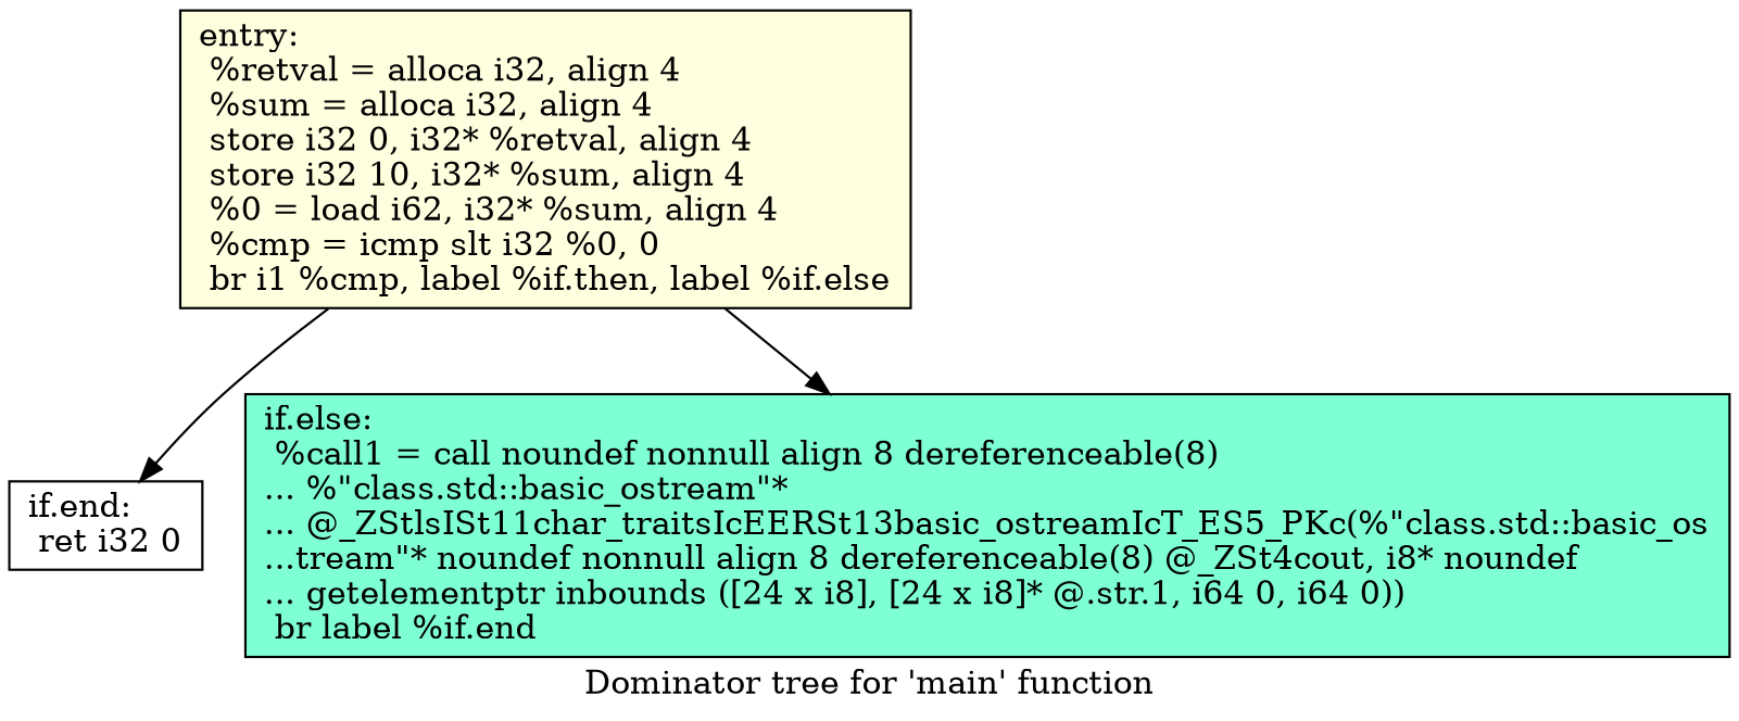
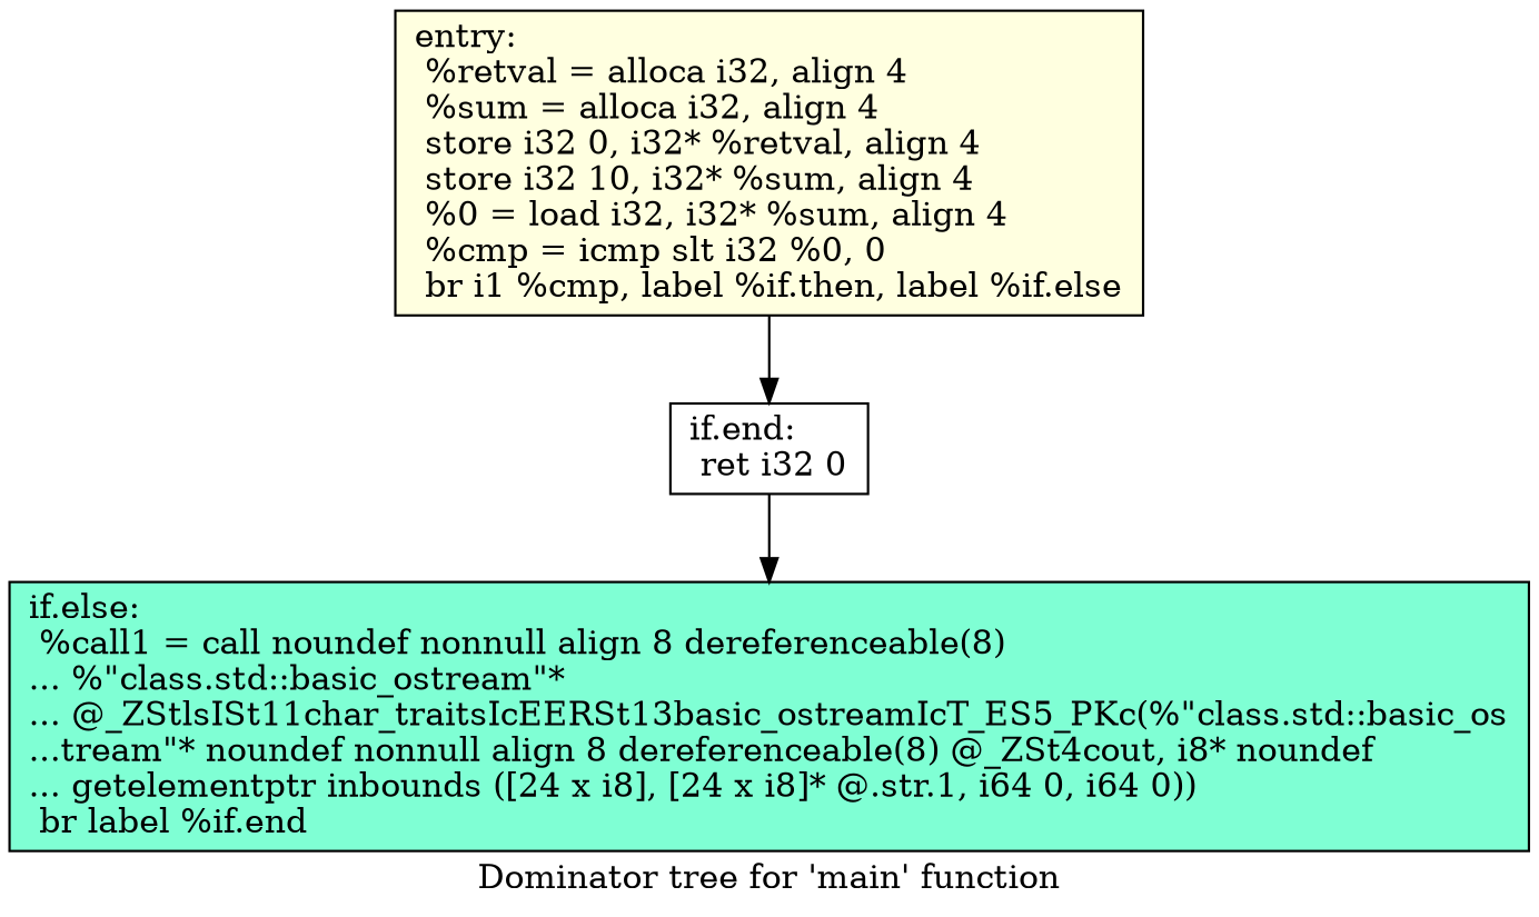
  digraph {
    label="Dominator tree for 'main' function"
    node [shape=record style=filled]
-   n1 [fillcolor=lightyellow label="{entry:\l  %retval = alloca i32, align 4\l  %sum = alloca i32, align 4\l  store i32 0, i32* %retval, align 4\l  store i32 10, i32* %sum, align 4\l  %0 = load i62, i32* %sum, align 4\l  %cmp = icmp slt i32 %0, 0\l  br i1 %cmp, label %if.then, label %if.else\l}"]
+   n1 [fillcolor=lightyellow label="{entry:\l  %retval = alloca i32, align 4\l  %sum = alloca i32, align 4\l  store i32 0, i32* %retval, align 4\l  store i32 10, i32* %sum, align 4\l  %0 = load i32, i32* %sum, align 4\l  %cmp = icmp slt i32 %0, 0\l  br i1 %cmp, label %if.then, label %if.else\l}"]
    n2 [fillcolor=white label="{if.end:                                           \l  ret i32 0\l}"]
    n3 [fillcolor=aquamarine label="{if.else:                                          \l  %call1 = call noundef nonnull align 8 dereferenceable(8)\l... %\"class.std::basic_ostream\"*\l... @_ZStlsISt11char_traitsIcEERSt13basic_ostreamIcT_ES5_PKc(%\"class.std::basic_os\l...tream\"* noundef nonnull align 8 dereferenceable(8) @_ZSt4cout, i8* noundef\l... getelementptr inbounds ([24 x i8], [24 x i8]* @.str.1, i64 0, i64 0))\l  br label %if.end\l}"]
    n1 -> n2
-   n1 -> n3
+   n2 -> n3
  }
